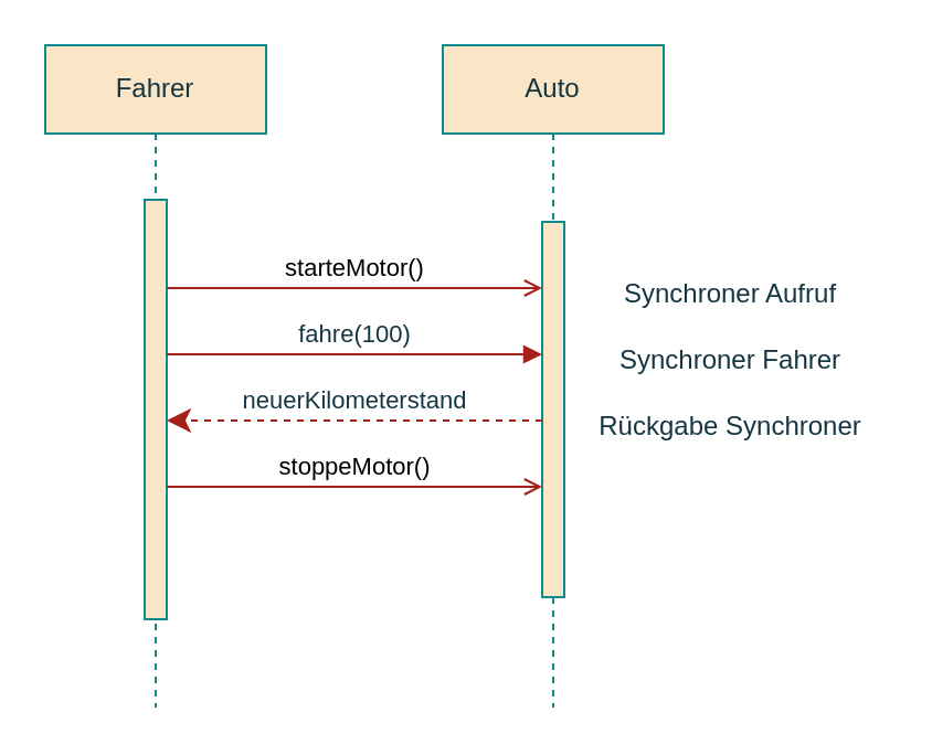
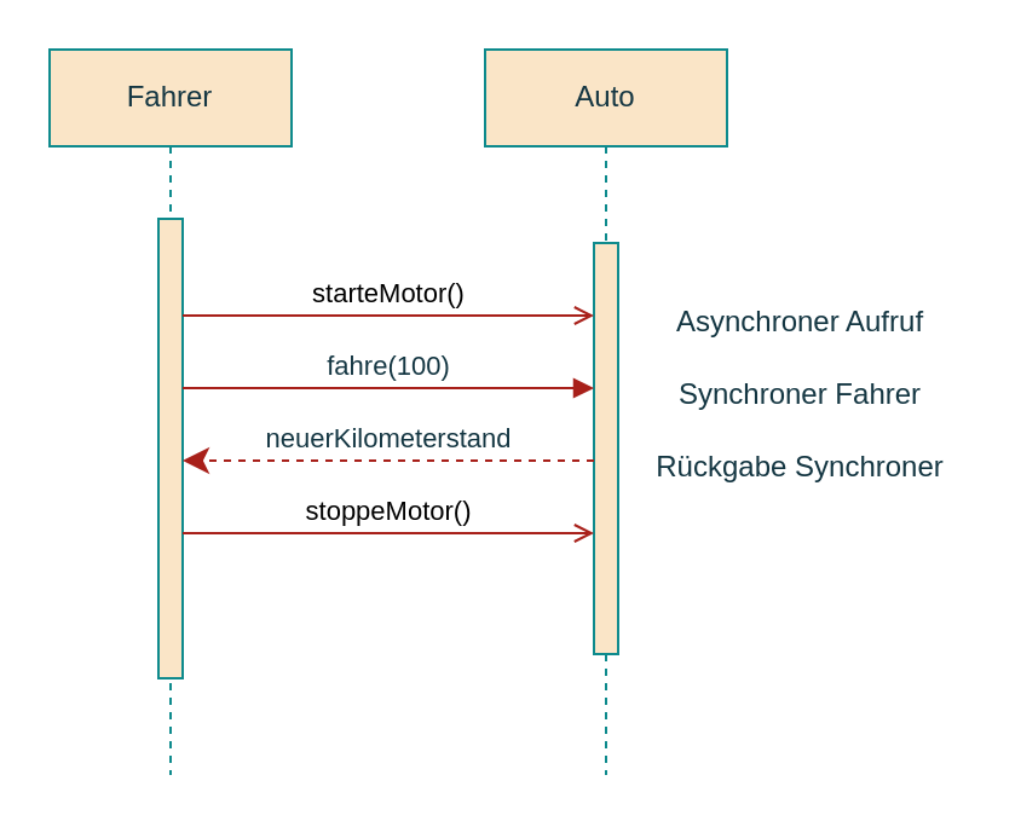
  <mxCell id="0" />
  <mxCell id="1" parent="0" />
  <mxCell id="2" value="Fahrer" style="shape=umlLifeline;perimeter=lifelinePerimeter;whiteSpace=wrap;html=1;container=0;dropTarget=0;collapsible=0;recursiveResize=0;outlineConnect=0;portConstraint=eastwest;newEdgeStyle={&quot;edgeStyle&quot;:&quot;elbowEdgeStyle&quot;,&quot;elbow&quot;:&quot;vertical&quot;,&quot;curved&quot;:0,&quot;rounded&quot;:0};labelBackgroundColor=none;fillColor=#FAE5C7;strokeColor=#0F8B8D;fontColor=#143642;" parent="1" vertex="1"><mxGeometry x="20" y="20" width="100" height="300" as="geometry" /></mxCell>
  <mxCell id="3" value="" style="html=1;points=[];perimeter=orthogonalPerimeter;outlineConnect=0;targetShapes=umlLifeline;portConstraint=eastwest;newEdgeStyle={&quot;edgeStyle&quot;:&quot;elbowEdgeStyle&quot;,&quot;elbow&quot;:&quot;vertical&quot;,&quot;curved&quot;:0,&quot;rounded&quot;:0};labelBackgroundColor=none;fillColor=#FAE5C7;strokeColor=#0F8B8D;fontColor=#143642;" parent="2" vertex="1"><mxGeometry x="45" y="70" width="10" height="190" as="geometry" /></mxCell>
  <mxCell id="4" value="Auto" style="shape=umlLifeline;perimeter=lifelinePerimeter;whiteSpace=wrap;html=1;container=0;dropTarget=0;collapsible=0;recursiveResize=0;outlineConnect=0;portConstraint=eastwest;newEdgeStyle={&quot;edgeStyle&quot;:&quot;elbowEdgeStyle&quot;,&quot;elbow&quot;:&quot;vertical&quot;,&quot;curved&quot;:0,&quot;rounded&quot;:0};labelBackgroundColor=none;fillColor=#FAE5C7;strokeColor=#0F8B8D;fontColor=#143642;" parent="1" vertex="1"><mxGeometry x="200" y="20" width="100" height="300" as="geometry" /></mxCell>
  <mxCell id="5" value="" style="html=1;points=[];perimeter=orthogonalPerimeter;outlineConnect=0;targetShapes=umlLifeline;portConstraint=eastwest;newEdgeStyle={&quot;edgeStyle&quot;:&quot;elbowEdgeStyle&quot;,&quot;elbow&quot;:&quot;vertical&quot;,&quot;curved&quot;:0,&quot;rounded&quot;:0};labelBackgroundColor=none;fillColor=#FAE5C7;strokeColor=#0F8B8D;fontColor=#143642;" parent="4" vertex="1"><mxGeometry x="45" y="80" width="10" height="170" as="geometry" /></mxCell>
  <mxCell id="6" value="starteMotor()" style="html=1;verticalAlign=bottom;endArrow=open;edgeStyle=elbowEdgeStyle;elbow=vertical;curved=0;rounded=0;labelBackgroundColor=none;strokeColor=#A8201A;fontColor=default;endFill=0;" parent="1" source="3" edge="1"><mxGeometry relative="1" as="geometry"><mxPoint x="75" y="130" as="sourcePoint" /><Array as="points"><mxPoint x="160" y="130" /></Array><mxPoint x="245" y="130" as="targetPoint" /></mxGeometry></mxCell>
  <mxCell id="7" value="fahre(100)" style="html=1;verticalAlign=bottom;endArrow=block;curved=0;rounded=0;strokeColor=#A8201A;fontColor=#143642;fillColor=#FAE5C7;" edge="1" parent="1" source="3" target="5"><mxGeometry width="80" relative="1" as="geometry"><mxPoint x="120" y="180" as="sourcePoint" /><mxPoint x="200" y="180" as="targetPoint" /><Array as="points"><mxPoint x="200" y="160" /></Array></mxGeometry></mxCell>
  <mxCell id="8" value="neuerKilometerstand" style="html=1;verticalAlign=bottom;endArrow=classic;dashed=1;endSize=8;curved=0;rounded=0;strokeColor=#A8201A;fontColor=#143642;fillColor=#FAE5C7;endFill=1;" edge="1" parent="1" source="5" target="3"><mxGeometry relative="1" as="geometry"><mxPoint x="250" y="190" as="sourcePoint" /><mxPoint x="80" y="190" as="targetPoint" /><Array as="points"><mxPoint x="160" y="190" /></Array></mxGeometry></mxCell>
  <mxCell id="9" value="stoppeMotor()" style="html=1;verticalAlign=bottom;endArrow=open;edgeStyle=elbowEdgeStyle;elbow=vertical;curved=0;rounded=0;labelBackgroundColor=none;strokeColor=#A8201A;fontColor=default;endFill=0;" edge="1" parent="1" source="3" target="5"><mxGeometry x="-0.002" relative="1" as="geometry"><mxPoint x="100" y="220" as="sourcePoint" /><Array as="points"><mxPoint x="165" y="220" /></Array><mxPoint x="230" y="220" as="targetPoint" /><mxPoint as="offset" /></mxGeometry></mxCell>
  <mxCell id="10" value="Synchroner Fahrer" style="text;html=1;align=center;verticalAlign=middle;resizable=0;points=[];autosize=1;strokeColor=none;fillColor=none;fontColor=#143642;" vertex="1" parent="1"><mxGeometry x="270" y="148" width="120" height="30" as="geometry" /></mxCell>
- <mxCell id="11" value="Synchroner Aufruf" style="text;html=1;align=center;verticalAlign=middle;resizable=0;points=[];autosize=1;strokeColor=none;fillColor=none;fontColor=#143642;" vertex="1" parent="1"><mxGeometry x="265" y="118" width="130" height="30" as="geometry" /></mxCell>
+ <mxCell id="11" value="Asynchroner Aufruf" style="text;html=1;align=center;verticalAlign=middle;resizable=0;points=[];autosize=1;strokeColor=none;fillColor=none;fontColor=#143642;" vertex="1" parent="1"><mxGeometry x="265" y="118" width="130" height="30" as="geometry" /></mxCell>
  <mxCell id="12" value="Rückgabe Synchroner" style="text;html=1;align=center;verticalAlign=middle;resizable=0;points=[];autosize=1;strokeColor=none;fillColor=none;fontColor=#143642;" vertex="1" parent="1"><mxGeometry x="260" y="178" width="140" height="30" as="geometry" /></mxCell>
